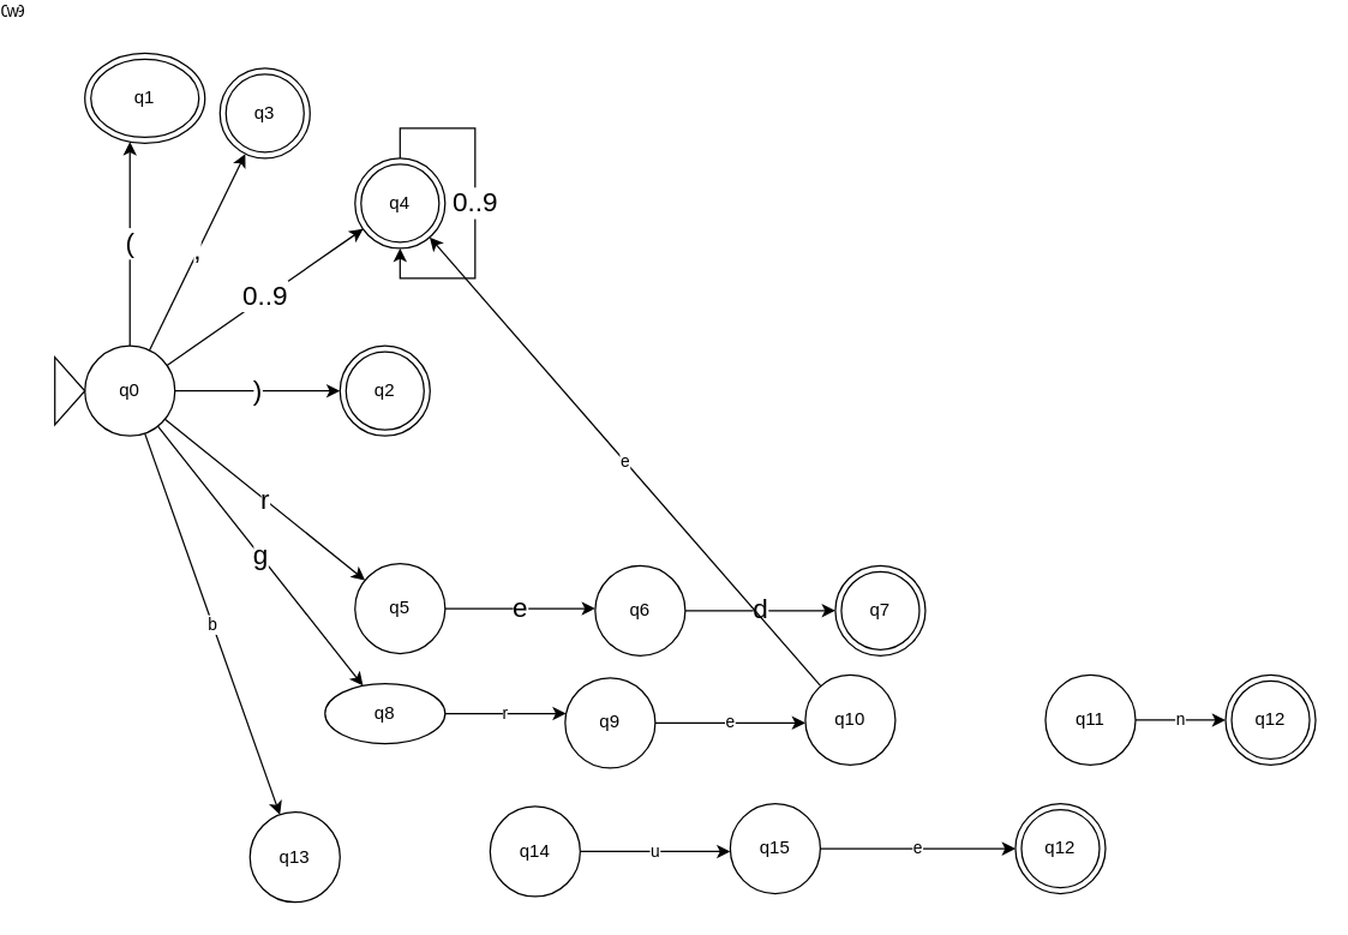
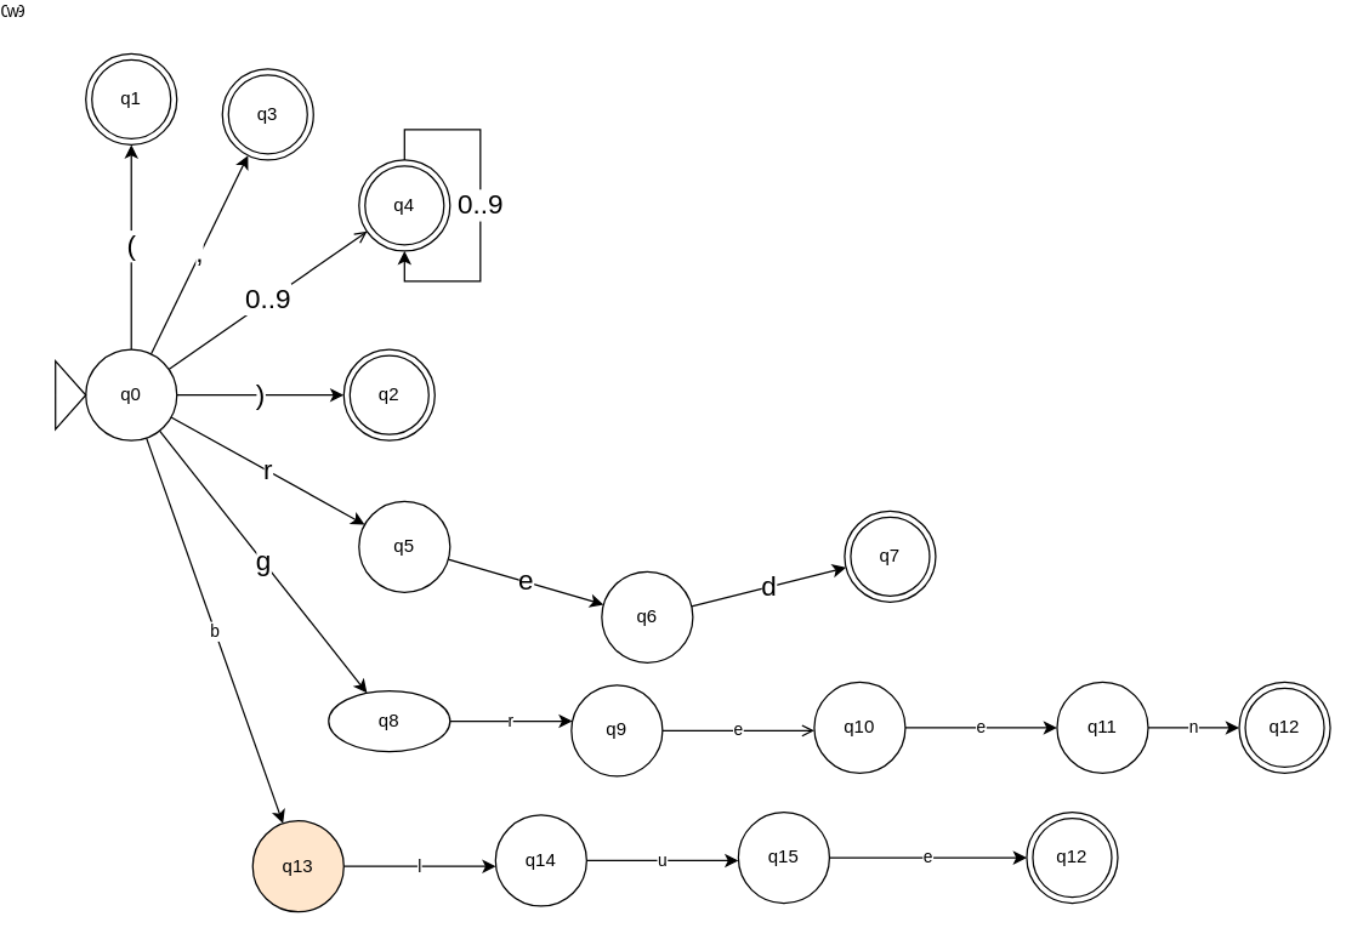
  <mxCell id="0" />
  <mxCell id="1" parent="0" />
  <mxCell id="2" value="e" edge="1" parent="1"><mxGeometry relative="1" as="geometry" /></mxCell>
  <mxCell id="3" value="r" edge="1" parent="1"><mxGeometry relative="1" as="geometry" /></mxCell>
  <mxCell id="4" value="e" edge="1" parent="1"><mxGeometry relative="1" as="geometry" /></mxCell>
  <mxCell id="5" value="e" edge="1" parent="1"><mxGeometry relative="1" as="geometry" /></mxCell>
  <mxCell id="6" value="e" edge="1" parent="1"><mxGeometry relative="1" as="geometry" /></mxCell>
  <mxCell id="7" value="r" edge="1" parent="1"><mxGeometry relative="1" as="geometry" /></mxCell>
  <mxCell id="8" value="e" edge="1" parent="1"><mxGeometry relative="1" as="geometry" /></mxCell>
  <mxCell id="9" value="e" edge="1" parent="1"><mxGeometry relative="1" as="geometry" /></mxCell>
  <mxCell id="10" value="&lt;font style=&quot;font-size: 18px;&quot;&gt;(&lt;/font&gt;" style="edgeStyle=orthogonalEdgeStyle;rounded=0;orthogonalLoop=1;jettySize=auto;html=1;noEdgeStyle=1;orthogonal=1;" edge="1" parent="1" source="16" target="17"><mxGeometry relative="1" as="geometry" /></mxCell>
  <mxCell id="11" value="&lt;font style=&quot;font-size: 18px;&quot;&gt;,&lt;/font&gt;" style="edgeStyle=orthogonalEdgeStyle;rounded=0;orthogonalLoop=1;jettySize=auto;html=1;noEdgeStyle=1;orthogonal=1;" edge="1" parent="1" source="16" target="48"><mxGeometry relative="1" as="geometry" /></mxCell>
  <mxCell id="12" value="&lt;font style=&quot;font-size: 18px;&quot;&gt;)&lt;/font&gt;" style="edgeStyle=orthogonalEdgeStyle;rounded=0;orthogonalLoop=1;jettySize=auto;html=1;noEdgeStyle=1;orthogonal=1;" edge="1" parent="1" source="16" target="47"><mxGeometry relative="1" as="geometry" /></mxCell>
  <mxCell id="13" value="&lt;font style=&quot;font-size: 18px;&quot;&gt;r&lt;/font&gt;" style="edgeStyle=orthogonalEdgeStyle;rounded=0;orthogonalLoop=1;jettySize=auto;html=1;noEdgeStyle=1;orthogonal=1;" edge="1" parent="1" source="16" target="50"><mxGeometry relative="1" as="geometry" /></mxCell>
- <mxCell id="14" value="&lt;font style=&quot;font-size: 18px;&quot;&gt;0..9&lt;/font&gt;" style="edgeStyle=orthogonalEdgeStyle;rounded=0;orthogonalLoop=1;jettySize=auto;html=1;noEdgeStyle=1;orthogonal=1;" edge="1" parent="1" source="16" target="54"><mxGeometry relative="1" as="geometry" /></mxCell>
+ <mxCell id="14" value="&lt;font style=&quot;font-size: 18px;&quot;&gt;0..9&lt;/font&gt;" style="edgeStyle=orthogonalEdgeStyle;rounded=0;orthogonalLoop=1;jettySize=auto;html=1;noEdgeStyle=1;orthogonal=1;endArrow=open;" edge="1" parent="1" source="16" target="54"><mxGeometry relative="1" as="geometry" /></mxCell>
  <mxCell id="15" value="&lt;font style=&quot;font-size: 18px;&quot;&gt;g&lt;/font&gt;" style="edgeStyle=orthogonalEdgeStyle;rounded=0;orthogonalLoop=1;jettySize=auto;html=1;noEdgeStyle=1;orthogonal=1;" edge="1" parent="1" source="16" target="56"><mxGeometry relative="1" as="geometry" /></mxCell>
  <mxCell id="16" value="q0" style="ellipse;whiteSpace=wrap;html=1;" vertex="1" parent="1"><mxGeometry y="215" width="60" height="60" as="geometry" x="40" /></mxCell>
- <mxCell id="17" value="q1" style="ellipse;shape=doubleEllipse;whiteSpace=wrap;html=1;" vertex="1" parent="1"><mxGeometry x="40" y="20" width="80" height="60" as="geometry" /></mxCell>
+ <mxCell id="17" value="q1" style="ellipse;shape=doubleEllipse;whiteSpace=wrap;html=1;" vertex="1" parent="1"><mxGeometry y="20" width="60" height="60" as="geometry" x="40" /></mxCell>
  <mxCell id="18" style="edgeStyle=orthogonalEdgeStyle;curved=1;endArrow=block;endFill=1;" edge="1" parent="1" target="16"><mxGeometry relative="1" as="geometry" /></mxCell>
  <mxCell id="19" value="(" style="endArrow=block;html=1;noEdgeStyle=1;orthogonal=1;" edge="1" parent="1" source="16" target="17" />
  <mxCell id="20" value=")" style="endArrow=block;html=1;noEdgeStyle=1;" edge="1" parent="1" source="16" />
  <mxCell id="21" value="," style="endArrow=block;html=1;noEdgeStyle=1;" edge="1" parent="1" source="16" />
  <mxCell id="22" value="0-9" style="endArrow=block;html=1;noEdgeStyle=1;" edge="1" parent="1" source="16" />
  <mxCell id="23" value="0-9" style="endArrow=block;html=1;curved=1;noEdgeStyle=1;" edge="1" parent="1" />
  <mxCell id="24" value="r" style="endArrow=block;html=1;noEdgeStyle=1;" edge="1" parent="1" source="16" />
  <mxCell id="25" value="e" style="endArrow=block;html=1;noEdgeStyle=1;" edge="1" parent="1" />
  <mxCell id="26" value="d" style="endArrow=block;html=1;noEdgeStyle=1;" edge="1" parent="1" />
  <mxCell id="27" value="g" style="endArrow=block;html=1;noEdgeStyle=1;" edge="1" parent="1" source="16" />
  <mxCell id="28" value="r" style="endArrow=block;html=1;noEdgeStyle=1;" edge="1" parent="1" />
  <mxCell id="29" value="e" style="endArrow=block;html=1;noEdgeStyle=1;" edge="1" parent="1" />
  <mxCell id="30" value="e" style="endArrow=block;html=1;noEdgeStyle=1;" edge="1" parent="1" />
  <mxCell id="31" value="n" style="endArrow=block;html=1;noEdgeStyle=1;" edge="1" parent="1" />
  <mxCell id="32" value="b" style="endArrow=block;html=1;noEdgeStyle=1;" edge="1" parent="1" source="16" />
  <mxCell id="33" value="l" style="endArrow=block;html=1;noEdgeStyle=1;" edge="1" parent="1" />
  <mxCell id="34" value="u" style="endArrow=block;html=1;noEdgeStyle=1;" edge="1" parent="1" />
  <mxCell id="35" value="e" style="endArrow=block;html=1;noEdgeStyle=1;" edge="1" parent="1" />
  <mxCell id="36" value="w" style="endArrow=block;html=1;noEdgeStyle=1;" edge="1" parent="1" source="16" />
  <mxCell id="37" value="h" style="endArrow=block;html=1;noEdgeStyle=1;" edge="1" parent="1" />
  <mxCell id="38" value="i" style="endArrow=block;html=1;noEdgeStyle=1;" edge="1" parent="1" />
  <mxCell id="39" value="t" style="endArrow=block;html=1;noEdgeStyle=1;" edge="1" parent="1" />
  <mxCell id="40" value="e" style="endArrow=block;html=1;noEdgeStyle=1;" edge="1" parent="1" />
  <mxCell id="41" value="y" style="endArrow=block;html=1;noEdgeStyle=1;" edge="1" parent="1" source="16" />
  <mxCell id="42" value="e" style="endArrow=block;html=1;noEdgeStyle=1;" edge="1" parent="1" />
  <mxCell id="43" value="l" style="endArrow=block;html=1;noEdgeStyle=1;" edge="1" parent="1" />
  <mxCell id="44" value="l" style="endArrow=block;html=1;noEdgeStyle=1;" edge="1" parent="1" />
  <mxCell id="45" value="o" style="endArrow=block;html=1;noEdgeStyle=1;" edge="1" parent="1" />
  <mxCell id="46" value="w" style="endArrow=block;html=1;noEdgeStyle=1;" edge="1" parent="1" />
  <mxCell id="47" value="q2" style="ellipse;shape=doubleEllipse;whiteSpace=wrap;html=1;" vertex="1" parent="1"><mxGeometry x="210" y="215" width="60" height="60" as="geometry" /></mxCell>
  <mxCell id="48" value="q3" style="ellipse;shape=doubleEllipse;whiteSpace=wrap;html=1;" vertex="1" parent="1"><mxGeometry x="130" y="30" width="60" height="60" as="geometry" /></mxCell>
  <mxCell id="49" value="&lt;font style=&quot;font-size: 18px;&quot;&gt;e&lt;/font&gt;" style="edgeStyle=orthogonalEdgeStyle;rounded=0;orthogonalLoop=1;jettySize=auto;html=1;noEdgeStyle=1;orthogonal=1;" edge="1" parent="1" source="50" target="52"><mxGeometry relative="1" as="geometry" /></mxCell>
- <mxCell id="50" value="q5" style="ellipse;whiteSpace=wrap;html=1;" vertex="1" parent="1"><mxGeometry x="220" y="360" width="60" height="60" as="geometry" /></mxCell>
+ <mxCell id="50" value="q5" style="ellipse;whiteSpace=wrap;html=1;" vertex="1" parent="1"><mxGeometry x="220" y="315" width="60" height="60" as="geometry" /></mxCell>
  <mxCell id="51" value="&lt;font style=&quot;font-size: 18px;&quot;&gt;d&lt;/font&gt;" style="edgeStyle=orthogonalEdgeStyle;rounded=0;orthogonalLoop=1;jettySize=auto;html=1;noEdgeStyle=1;orthogonal=1;" edge="1" parent="1" source="52" target="53"><mxGeometry relative="1" as="geometry" /></mxCell>
  <mxCell id="52" value="q6" style="ellipse;whiteSpace=wrap;html=1;" vertex="1" parent="1"><mxGeometry x="380" y="361.406" width="60" height="60" as="geometry" /></mxCell>
- <mxCell id="53" value="q7" style="ellipse;shape=doubleEllipse;whiteSpace=wrap;html=1;" vertex="1" parent="1"><mxGeometry x="540" y="361.406" width="60" height="60" as="geometry" /></mxCell>
+ <mxCell id="53" value="q7" style="ellipse;shape=doubleEllipse;whiteSpace=wrap;html=1;" vertex="1" parent="1"><mxGeometry x="540" y="321.406" width="60" height="60" as="geometry" /></mxCell>
  <mxCell id="54" value="q4" style="ellipse;shape=doubleEllipse;whiteSpace=wrap;html=1;" vertex="1" parent="1"><mxGeometry x="220" y="90" width="60" height="60" as="geometry" /></mxCell>
  <mxCell id="55" value="r" style="edgeStyle=orthogonalEdgeStyle;rounded=0;orthogonalLoop=1;jettySize=auto;html=1;noEdgeStyle=1;orthogonal=1;" edge="1" parent="1" source="56" target="58"><mxGeometry relative="1" as="geometry" /></mxCell>
  <mxCell id="56" value="q8" style="ellipse;whiteSpace=wrap;html=1;" vertex="1" parent="1"><mxGeometry x="200" y="440" width="80" height="40" as="geometry" /></mxCell>
- <mxCell id="57" value="e" style="edgeStyle=orthogonalEdgeStyle;rounded=0;orthogonalLoop=1;jettySize=auto;html=1;noEdgeStyle=1;orthogonal=1;" edge="1" parent="1" source="58" target="60"><mxGeometry relative="1" as="geometry" /></mxCell>
+ <mxCell id="57" value="e" style="edgeStyle=orthogonalEdgeStyle;rounded=0;orthogonalLoop=1;jettySize=auto;html=1;noEdgeStyle=1;orthogonal=1;endArrow=open;" edge="1" parent="1" source="58" target="60"><mxGeometry relative="1" as="geometry" /></mxCell>
  <mxCell id="58" value="q9" style="ellipse;whiteSpace=wrap;html=1;" vertex="1" parent="1"><mxGeometry x="360" y="436.199" width="60" height="60" as="geometry" /></mxCell>
- <mxCell id="59" value="e" style="edgeStyle=orthogonalEdgeStyle;rounded=0;orthogonalLoop=1;jettySize=auto;html=1;noEdgeStyle=1;orthogonal=1;" edge="1" parent="1" source="60" target="54"><mxGeometry relative="1" as="geometry" /></mxCell>
+ <mxCell id="59" value="e" style="edgeStyle=orthogonalEdgeStyle;rounded=0;orthogonalLoop=1;jettySize=auto;html=1;noEdgeStyle=1;orthogonal=1;" edge="1" parent="1" source="60" target="62"><mxGeometry relative="1" as="geometry" /></mxCell>
  <mxCell id="60" value="q10" style="ellipse;whiteSpace=wrap;html=1;" vertex="1" parent="1"><mxGeometry x="520" y="434.298" width="60" height="60" as="geometry" /></mxCell>
  <mxCell id="61" value="n" style="edgeStyle=orthogonalEdgeStyle;rounded=0;orthogonalLoop=1;jettySize=auto;html=1;" edge="1" parent="1" source="62" target="64"><mxGeometry relative="1" as="geometry" /></mxCell>
  <mxCell id="62" value="q11" style="ellipse;whiteSpace=wrap;html=1;" vertex="1" parent="1"><mxGeometry x="680" y="434.298" width="60" height="60" as="geometry" /></mxCell>
  <mxCell id="63" value="&lt;font style=&quot;font-size: 18px;&quot;&gt;0..9&lt;/font&gt;" style="edgeStyle=orthogonalEdgeStyle;rounded=0;orthogonalLoop=1;jettySize=auto;html=1;entryX=0.5;entryY=1;entryDx=0;entryDy=0;" edge="1" parent="1" source="54" target="54"><mxGeometry relative="1" as="geometry" /></mxCell>
  <mxCell id="64" value="q12" style="ellipse;shape=doubleEllipse;whiteSpace=wrap;html=1;" vertex="1" parent="1"><mxGeometry x="800" y="434.3" width="60" height="60" as="geometry" /></mxCell>
- <mxCell id="66" value="q13" style="ellipse;whiteSpace=wrap;html=1;" vertex="1" parent="1"><mxGeometry x="150" y="525.7" width="60" height="60" as="geometry" /></mxCell>
+ <mxCell id="65" value="l" style="edgeStyle=orthogonalEdgeStyle;rounded=0;orthogonalLoop=1;jettySize=auto;html=1;noEdgeStyle=1;orthogonal=1;" edge="1" parent="1" source="66" target="68"><mxGeometry relative="1" as="geometry" /></mxCell>
+ <mxCell id="66" value="q13" style="ellipse;whiteSpace=wrap;html=1;fillColor=#ffe6cc;" vertex="1" parent="1"><mxGeometry x="150" y="525.7" width="60" height="60" as="geometry" /></mxCell>
  <mxCell id="67" value="u" style="edgeStyle=orthogonalEdgeStyle;rounded=0;orthogonalLoop=1;jettySize=auto;html=1;noEdgeStyle=1;orthogonal=1;" edge="1" parent="1" source="68" target="70"><mxGeometry relative="1" as="geometry" /></mxCell>
  <mxCell id="68" value="q14" style="ellipse;whiteSpace=wrap;html=1;" vertex="1" parent="1"><mxGeometry x="310" y="521.899" width="60" height="60" as="geometry" /></mxCell>
  <mxCell id="69" value="e" style="edgeStyle=orthogonalEdgeStyle;rounded=0;orthogonalLoop=1;jettySize=auto;html=1;noEdgeStyle=1;orthogonal=1;" edge="1" parent="1" source="70" target="72"><mxGeometry relative="1" as="geometry"><mxPoint x="630" y="549.998" as="targetPoint" /></mxGeometry></mxCell>
  <mxCell id="70" value="q15" style="ellipse;whiteSpace=wrap;html=1;" vertex="1" parent="1"><mxGeometry x="470" y="519.998" width="60" height="60" as="geometry" /></mxCell>
  <mxCell id="71" value="b" style="rounded=0;orthogonalLoop=1;jettySize=auto;html=1;" edge="1" parent="1" source="16" target="66"><mxGeometry relative="1" as="geometry" /></mxCell>
  <mxCell id="72" value="q12" style="ellipse;shape=doubleEllipse;whiteSpace=wrap;html=1;" vertex="1" parent="1"><mxGeometry x="660" y="520" width="60" height="60" as="geometry" /></mxCell>
  <mxCell id="73" value="" style="triangle;whiteSpace=wrap;html=1;" vertex="1" parent="1"><mxGeometry x="20" y="222.5" width="20" height="45" as="geometry" /></mxCell>
